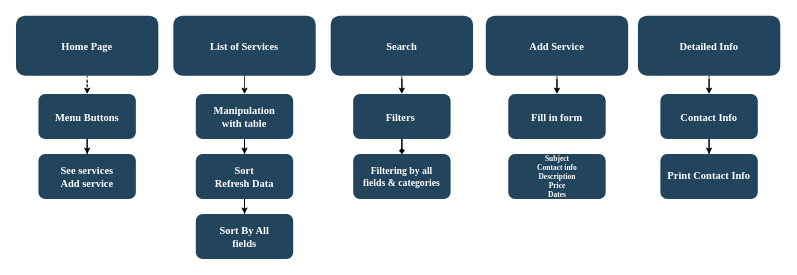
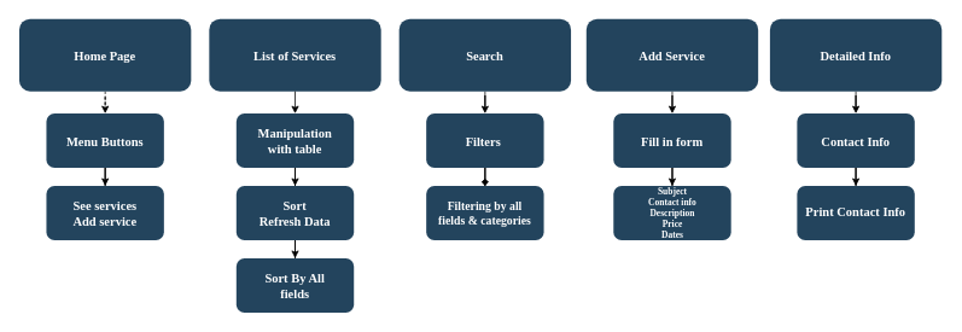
  <mxCell id="0" />
  <mxCell id="1" parent="0" />
  <mxCell id="2" value="" style="edgeStyle=orthogonalEdgeStyle;rounded=0;orthogonalLoop=1;jettySize=auto;html=1;fontSize=13;" edge="1" parent="1" source="3" target="21"><mxGeometry relative="1" as="geometry" /></mxCell>
  <mxCell id="3" value="Detailed Info" style="rounded=1;fillColor=#23445D;gradientColor=none;strokeColor=none;fontColor=#FFFFFF;fontStyle=1;fontFamily=Tahoma;fontSize=14" parent="1" vertex="1"><mxGeometry x="850" y="20.5" width="190" height="80" as="geometry" /></mxCell>
  <mxCell id="4" value="" style="edgeStyle=orthogonalEdgeStyle;rounded=0;orthogonalLoop=1;jettySize=auto;html=1;fontSize=13;" edge="1" parent="1" source="5" target="18"><mxGeometry relative="1" as="geometry" /></mxCell>
  <mxCell id="5" value="Add Service" style="rounded=1;fillColor=#23445D;gradientColor=none;strokeColor=none;fontColor=#FFFFFF;fontStyle=1;fontFamily=Tahoma;fontSize=14" parent="1" vertex="1"><mxGeometry x="647" y="20.5" width="190" height="80" as="geometry" /></mxCell>
  <mxCell id="6" value="" style="edgeStyle=orthogonalEdgeStyle;rounded=0;orthogonalLoop=1;jettySize=auto;html=1;fontSize=13;" edge="1" parent="1" source="7" target="14"><mxGeometry relative="1" as="geometry" /></mxCell>
  <mxCell id="7" value="Search" style="rounded=1;fillColor=#23445D;gradientColor=none;strokeColor=none;fontColor=#FFFFFF;fontStyle=1;fontFamily=Tahoma;fontSize=14" parent="1" vertex="1"><mxGeometry x="440" y="20.5" width="190" height="80" as="geometry" /></mxCell>
  <mxCell id="8" value="List of Services" style="rounded=1;fillColor=#23445D;gradientColor=none;strokeColor=none;fontColor=#FFFFFF;fontStyle=1;fontFamily=Tahoma;fontSize=14" parent="1" vertex="1"><mxGeometry x="230" y="20.5" width="190" height="80" as="geometry" /></mxCell>
  <mxCell id="9" value="" style="edgeStyle=orthogonalEdgeStyle;rounded=0;orthogonalLoop=1;jettySize=auto;html=1;fontSize=13;" edge="1" parent="1" source="10" target="12"><mxGeometry relative="1" as="geometry" /></mxCell>
  <mxCell id="10" value="Manipulation&#10;with table" style="rounded=1;fillColor=#23445D;gradientColor=none;strokeColor=none;fontColor=#FFFFFF;fontStyle=1;fontFamily=Tahoma;fontSize=14" parent="1" vertex="1"><mxGeometry x="260" y="125" width="130" height="60" as="geometry" /></mxCell>
  <mxCell id="11" style="edgeStyle=orthogonalEdgeStyle;rounded=0;orthogonalLoop=1;jettySize=auto;html=1;entryX=0.5;entryY=0;entryDx=0;entryDy=0;fontSize=13;" edge="1" parent="1" source="12" target="16"><mxGeometry relative="1" as="geometry" /></mxCell>
  <mxCell id="12" value="Sort&#10;Refresh Data" style="rounded=1;fillColor=#23445D;gradientColor=none;strokeColor=none;fontColor=#FFFFFF;fontStyle=1;fontFamily=Tahoma;fontSize=14" parent="1" vertex="1"><mxGeometry x="260" y="205" width="130" height="60" as="geometry" /></mxCell>
  <mxCell id="13" value="" style="edgeStyle=orthogonalEdgeStyle;rounded=0;orthogonalLoop=1;jettySize=auto;html=1;fontSize=13;endArrow=diamond;" edge="1" parent="1" source="14" target="15"><mxGeometry relative="1" as="geometry" /></mxCell>
  <mxCell id="14" value="Filters " style="rounded=1;fillColor=#23445D;gradientColor=none;strokeColor=none;fontColor=#FFFFFF;fontStyle=1;fontFamily=Tahoma;fontSize=14" parent="1" vertex="1"><mxGeometry x="470" y="125" width="130" height="60" as="geometry" /></mxCell>
  <mxCell id="15" value="Filtering by all&#10;fields &amp; categories" style="rounded=1;fillColor=#23445D;gradientColor=none;strokeColor=none;fontColor=#FFFFFF;fontStyle=1;fontFamily=Tahoma;fontSize=13;" parent="1" vertex="1"><mxGeometry x="470" y="205" width="130" height="60" as="geometry" /></mxCell>
  <mxCell id="16" value="Sort By All &#10;fields" style="rounded=1;fillColor=#23445D;gradientColor=none;strokeColor=none;fontColor=#FFFFFF;fontStyle=1;fontFamily=Tahoma;fontSize=14" parent="1" vertex="1"><mxGeometry x="260" y="285" width="130" height="60" as="geometry" /></mxCell>
+ <mxCell id="17" value="" style="edgeStyle=orthogonalEdgeStyle;rounded=0;orthogonalLoop=1;jettySize=auto;html=1;fontSize=13;" edge="1" parent="1" source="18" target="19"><mxGeometry relative="1" as="geometry" /></mxCell>
  <mxCell id="18" value="Fill in form" style="rounded=1;fillColor=#23445D;gradientColor=none;strokeColor=none;fontColor=#FFFFFF;fontStyle=1;fontFamily=Tahoma;fontSize=14" parent="1" vertex="1"><mxGeometry x="677" y="125" width="130" height="60" as="geometry" /></mxCell>
  <mxCell id="19" value="Subject&lt;br style=&quot;font-size: 10px;&quot;&gt;Contact info&lt;br style=&quot;font-size: 10px;&quot;&gt;Description&lt;br style=&quot;font-size: 10px;&quot;&gt;Price&lt;br style=&quot;font-size: 10px;&quot;&gt;Dates" style="rounded=1;fillColor=#23445D;gradientColor=none;strokeColor=none;fontColor=#FFFFFF;fontStyle=1;fontFamily=Tahoma;fontSize=10;html=1;" parent="1" vertex="1"><mxGeometry x="677" y="205" width="130" height="60" as="geometry" /></mxCell>
  <mxCell id="20" value="" style="edgeStyle=orthogonalEdgeStyle;rounded=0;orthogonalLoop=1;jettySize=auto;html=1;fontSize=13;" edge="1" parent="1" source="21" target="22"><mxGeometry relative="1" as="geometry" /></mxCell>
  <mxCell id="21" value="Contact Info" style="rounded=1;fillColor=#23445D;gradientColor=none;strokeColor=none;fontColor=#FFFFFF;fontStyle=1;fontFamily=Tahoma;fontSize=14" parent="1" vertex="1"><mxGeometry x="880" y="125" width="130" height="60" as="geometry" /></mxCell>
  <mxCell id="22" value="Print Contact Info" style="rounded=1;fillColor=#23445D;gradientColor=none;strokeColor=none;fontColor=#FFFFFF;fontStyle=1;fontFamily=Tahoma;fontSize=14;whiteSpace=wrap;" parent="1" vertex="1"><mxGeometry x="880" y="205" width="130" height="60" as="geometry" /></mxCell>
  <mxCell id="23" value="" style="edgeStyle=orthogonalEdgeStyle;rounded=0;orthogonalLoop=1;jettySize=auto;html=1;fontSize=13;dashed=1;" edge="1" parent="1" source="24" target="26"><mxGeometry relative="1" as="geometry" /></mxCell>
  <mxCell id="24" value="Home Page" style="rounded=1;fillColor=#23445D;gradientColor=none;strokeColor=none;fontColor=#FFFFFF;fontStyle=1;fontFamily=Tahoma;fontSize=14" parent="1" vertex="1"><mxGeometry x="20" y="20.5" width="190" height="80" as="geometry" /></mxCell>
  <mxCell id="25" value="" style="edgeStyle=orthogonalEdgeStyle;rounded=0;orthogonalLoop=1;jettySize=auto;html=1;fontSize=13;" edge="1" parent="1" source="26" target="27"><mxGeometry relative="1" as="geometry" /></mxCell>
  <mxCell id="26" value="Menu Buttons" style="rounded=1;fillColor=#23445D;gradientColor=none;strokeColor=none;fontColor=#FFFFFF;fontStyle=1;fontFamily=Tahoma;fontSize=14" parent="1" vertex="1"><mxGeometry x="50" y="125" width="130" height="60" as="geometry" /></mxCell>
  <mxCell id="27" value="See services&#10;Add service" style="rounded=1;fillColor=#23445D;gradientColor=none;strokeColor=none;fontColor=#FFFFFF;fontStyle=1;fontFamily=Tahoma;fontSize=14" parent="1" vertex="1"><mxGeometry x="50" y="205" width="130" height="60" as="geometry" /></mxCell>
  <mxCell id="28" value="" style="endArrow=classic;html=1;fontSize=13;entryX=0.5;entryY=0;entryDx=0;entryDy=0;" edge="1" parent="1" source="8" target="10"><mxGeometry width="50" height="50" relative="1" as="geometry"><mxPoint x="280" y="165" as="sourcePoint" /><mxPoint x="330" y="115" as="targetPoint" /></mxGeometry></mxCell>
